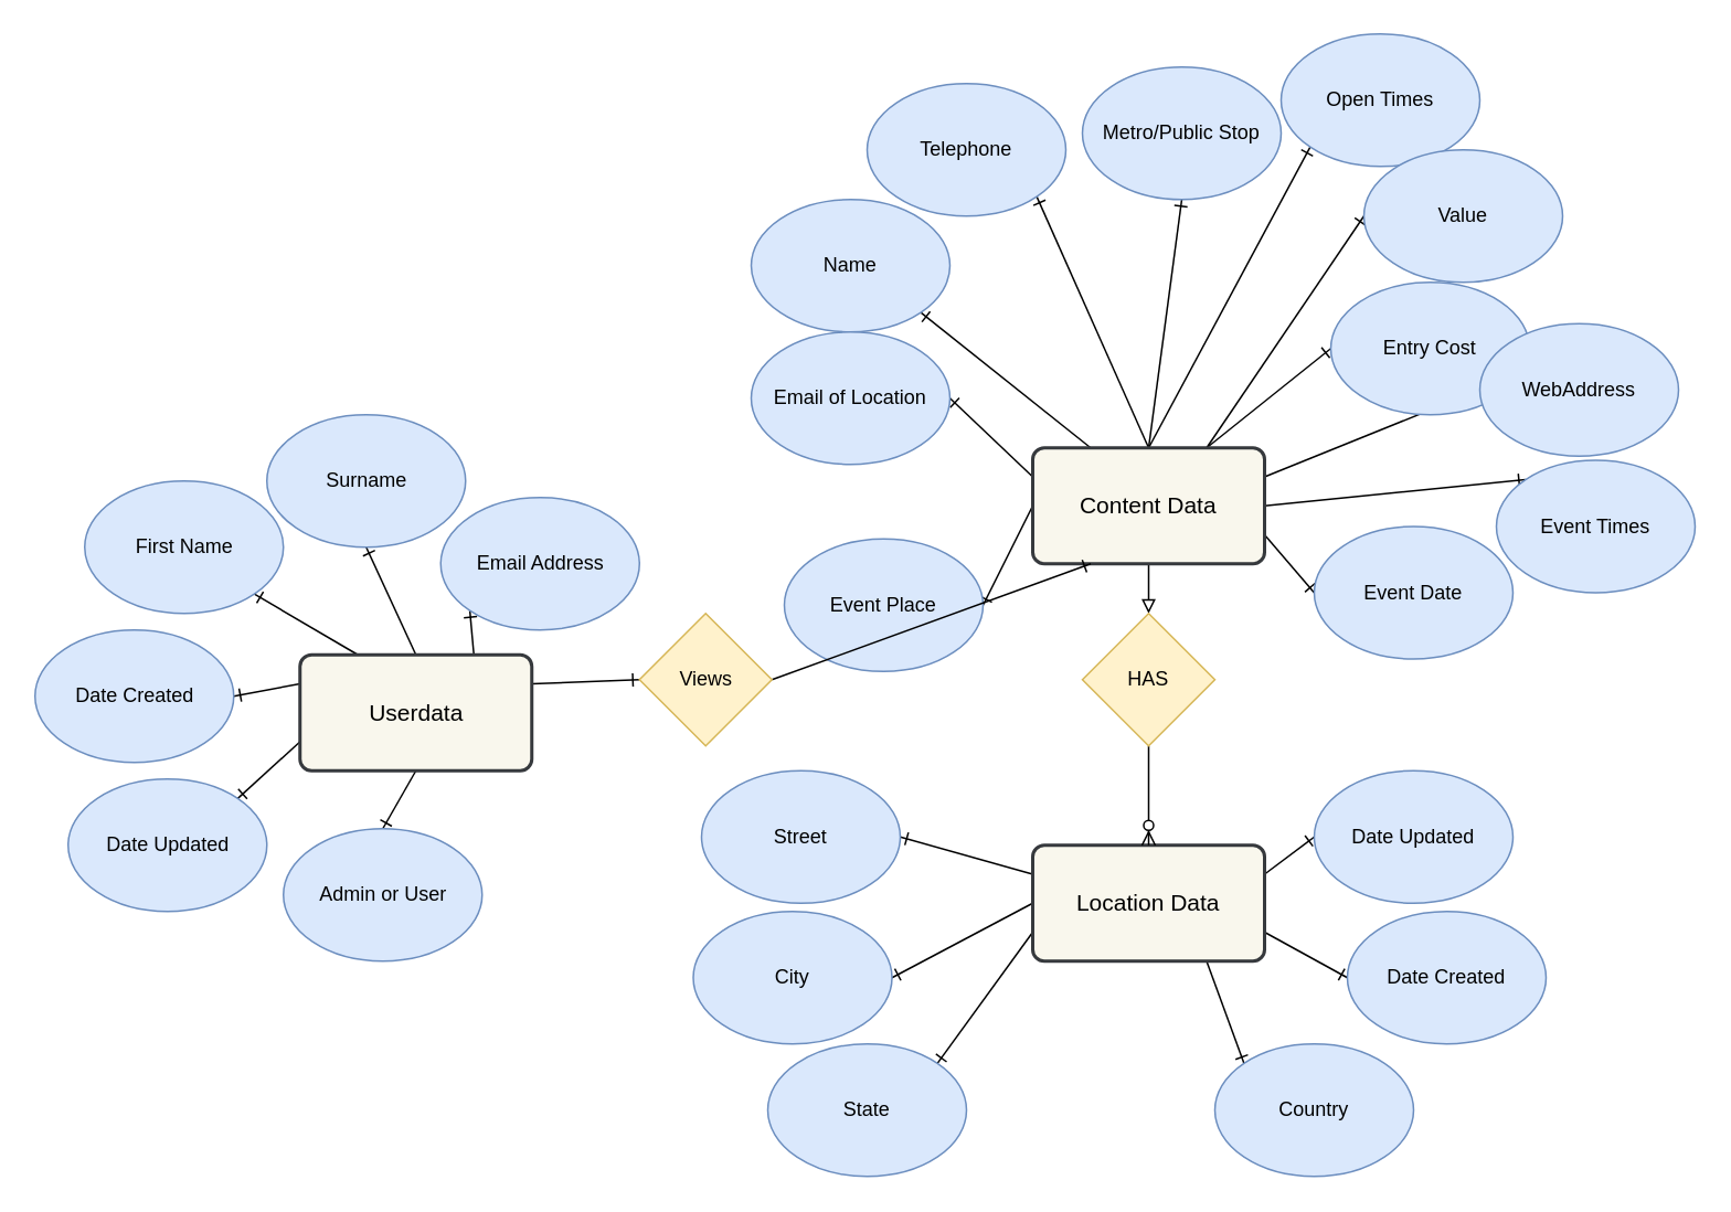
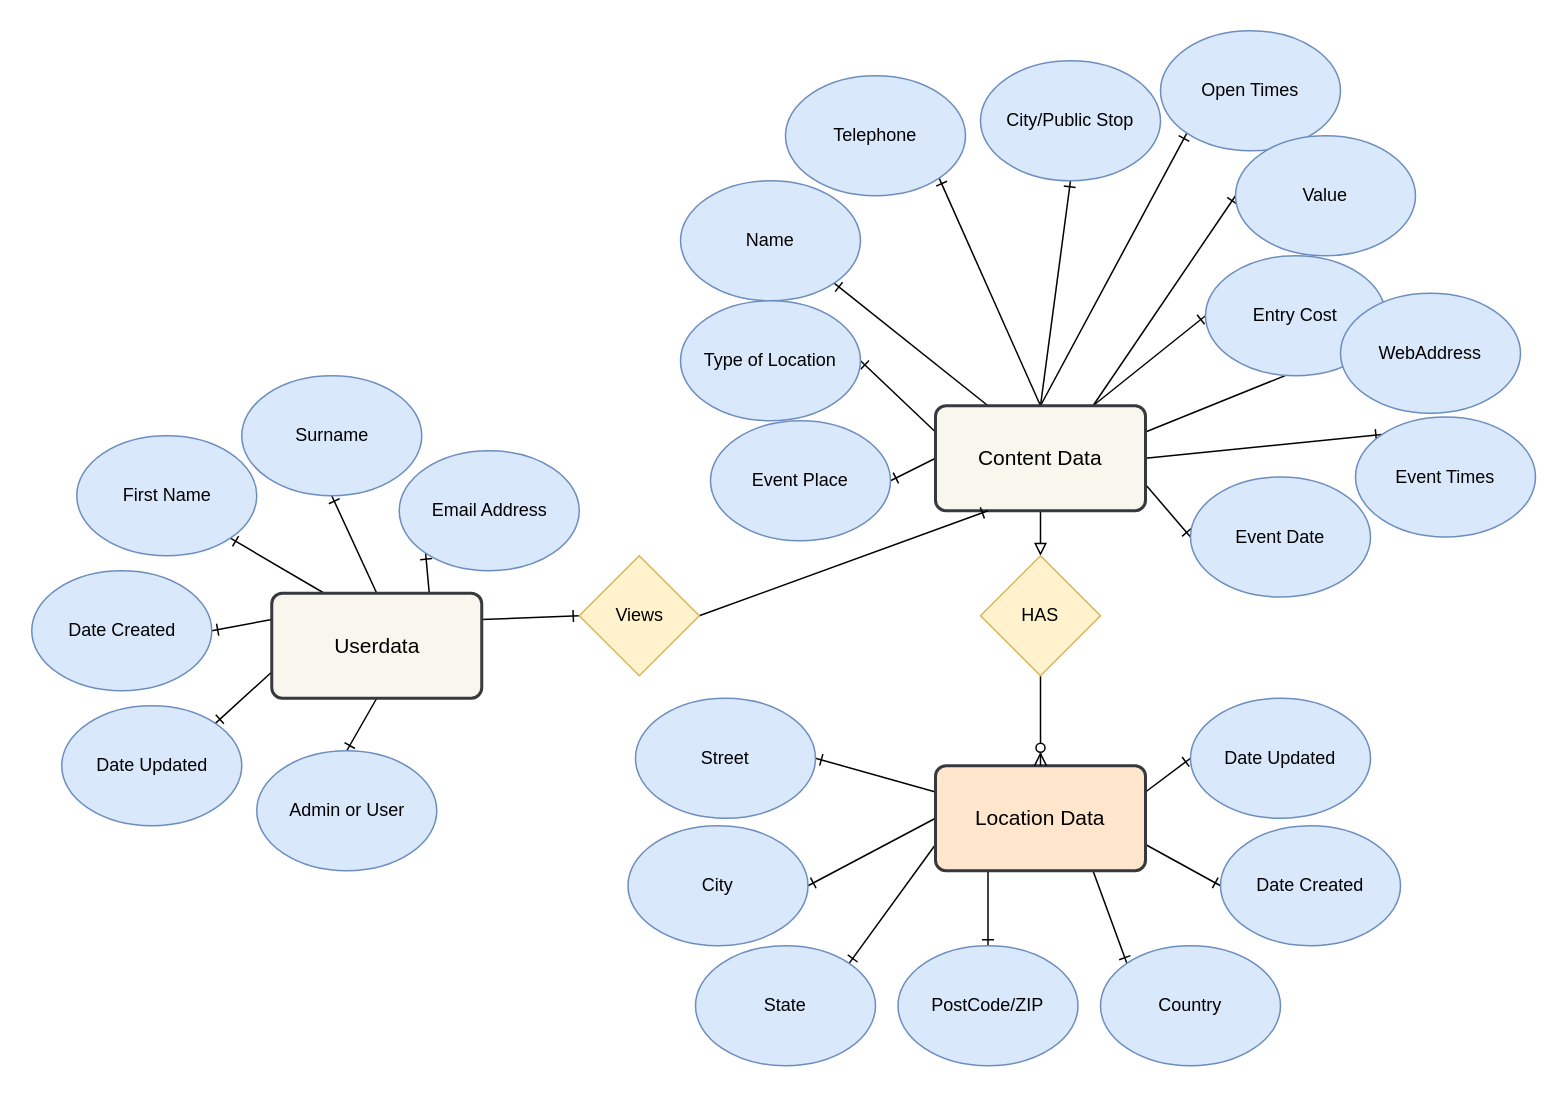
  <mxCell id="0" />
  <mxCell id="1" parent="0" />
  <mxCell id="2" style="edgeStyle=none;rounded=0;orthogonalLoop=1;jettySize=auto;html=1;exitX=0.5;exitY=1;exitDx=0;exitDy=0;entryX=0.5;entryY=0;entryDx=0;entryDy=0;endArrow=block;endFill=0;" edge="1" parent="1" source="14" target="45"><mxGeometry relative="1" as="geometry" /></mxCell>
  <mxCell id="3" style="edgeStyle=none;rounded=0;orthogonalLoop=1;jettySize=auto;html=1;exitX=0;exitY=0.5;exitDx=0;exitDy=0;entryX=1;entryY=0.5;entryDx=0;entryDy=0;endArrow=ERone;endFill=0;" edge="1" parent="1" source="14" target="56"><mxGeometry relative="1" as="geometry" /></mxCell>
  <mxCell id="4" style="edgeStyle=none;rounded=0;orthogonalLoop=1;jettySize=auto;html=1;exitX=0;exitY=0.25;exitDx=0;exitDy=0;entryX=1;entryY=0.5;entryDx=0;entryDy=0;endArrow=ERone;endFill=0;" edge="1" parent="1" source="14" target="53"><mxGeometry relative="1" as="geometry" /></mxCell>
  <mxCell id="5" style="edgeStyle=none;rounded=0;orthogonalLoop=1;jettySize=auto;html=1;exitX=0.25;exitY=0;exitDx=0;exitDy=0;entryX=1;entryY=1;entryDx=0;entryDy=0;endArrow=ERone;endFill=0;" edge="1" parent="1" source="14" target="50"><mxGeometry relative="1" as="geometry" /></mxCell>
  <mxCell id="6" style="edgeStyle=none;rounded=0;orthogonalLoop=1;jettySize=auto;html=1;exitX=0.5;exitY=0;exitDx=0;exitDy=0;entryX=1;entryY=1;entryDx=0;entryDy=0;endArrow=ERone;endFill=0;" edge="1" parent="1" source="14" target="49"><mxGeometry relative="1" as="geometry" /></mxCell>
  <mxCell id="7" style="edgeStyle=none;rounded=0;orthogonalLoop=1;jettySize=auto;html=1;exitX=0.5;exitY=0;exitDx=0;exitDy=0;entryX=0.5;entryY=1;entryDx=0;entryDy=0;endArrow=ERone;endFill=0;" edge="1" parent="1" source="14" target="48"><mxGeometry relative="1" as="geometry" /></mxCell>
  <mxCell id="8" style="edgeStyle=none;rounded=0;orthogonalLoop=1;jettySize=auto;html=1;exitX=0.5;exitY=0;exitDx=0;exitDy=0;entryX=0;entryY=1;entryDx=0;entryDy=0;endArrow=ERone;endFill=0;" edge="1" parent="1" source="14" target="47"><mxGeometry relative="1" as="geometry" /></mxCell>
  <mxCell id="9" style="edgeStyle=none;rounded=0;orthogonalLoop=1;jettySize=auto;html=1;exitX=0.75;exitY=0;exitDx=0;exitDy=0;entryX=0;entryY=0.5;entryDx=0;entryDy=0;endArrow=ERone;endFill=0;" edge="1" parent="1" source="14" target="52"><mxGeometry relative="1" as="geometry" /></mxCell>
  <mxCell id="10" style="edgeStyle=none;rounded=0;orthogonalLoop=1;jettySize=auto;html=1;exitX=0.75;exitY=0;exitDx=0;exitDy=0;entryX=0;entryY=0.5;entryDx=0;entryDy=0;endArrow=ERone;endFill=0;" edge="1" parent="1" source="14" target="46"><mxGeometry relative="1" as="geometry" /></mxCell>
  <mxCell id="11" style="edgeStyle=none;rounded=0;orthogonalLoop=1;jettySize=auto;html=1;exitX=1;exitY=0.25;exitDx=0;exitDy=0;entryX=0;entryY=0.5;entryDx=0;entryDy=0;endArrow=ERone;endFill=0;" edge="1" parent="1" source="14" target="51"><mxGeometry relative="1" as="geometry" /></mxCell>
  <mxCell id="12" style="edgeStyle=none;rounded=0;orthogonalLoop=1;jettySize=auto;html=1;exitX=1;exitY=0.5;exitDx=0;exitDy=0;entryX=0;entryY=0;entryDx=0;entryDy=0;endArrow=ERone;endFill=0;" edge="1" parent="1" source="14" target="55"><mxGeometry relative="1" as="geometry" /></mxCell>
  <mxCell id="13" style="edgeStyle=none;rounded=0;orthogonalLoop=1;jettySize=auto;html=1;exitX=1;exitY=0.75;exitDx=0;exitDy=0;entryX=0;entryY=0.5;entryDx=0;entryDy=0;endArrow=ERone;endFill=0;" edge="1" parent="1" source="14" target="54"><mxGeometry relative="1" as="geometry" /></mxCell>
  <mxCell id="14" value="Content Data" style="strokeWidth=2;rounded=1;arcSize=10;whiteSpace=wrap;html=1;align=center;fontSize=14;fillColor=#f9f7ed;strokeColor=#36393d;" vertex="1" parent="1"><mxGeometry x="623" y="270" width="140" height="70" as="geometry" /></mxCell>
  <mxCell id="15" style="edgeStyle=none;rounded=0;orthogonalLoop=1;jettySize=auto;html=1;exitX=0.5;exitY=1;exitDx=0;exitDy=0;entryX=0.5;entryY=0;entryDx=0;entryDy=0;endArrow=ERone;endFill=0;" edge="1" parent="1" source="22" target="36"><mxGeometry relative="1" as="geometry" /></mxCell>
  <mxCell id="16" style="edgeStyle=none;rounded=0;orthogonalLoop=1;jettySize=auto;html=1;exitX=0;exitY=0.75;exitDx=0;exitDy=0;entryX=1;entryY=0;entryDx=0;entryDy=0;endArrow=ERone;endFill=0;" edge="1" parent="1" source="22" target="35"><mxGeometry relative="1" as="geometry" /></mxCell>
  <mxCell id="17" style="edgeStyle=none;rounded=0;orthogonalLoop=1;jettySize=auto;html=1;exitX=0;exitY=0.25;exitDx=0;exitDy=0;entryX=1;entryY=0.5;entryDx=0;entryDy=0;endArrow=ERone;endFill=0;" edge="1" parent="1" source="22" target="34"><mxGeometry relative="1" as="geometry" /></mxCell>
  <mxCell id="18" style="edgeStyle=none;rounded=0;orthogonalLoop=1;jettySize=auto;html=1;exitX=0.25;exitY=0;exitDx=0;exitDy=0;entryX=1;entryY=1;entryDx=0;entryDy=0;endArrow=ERone;endFill=0;" edge="1" parent="1" source="22" target="31"><mxGeometry relative="1" as="geometry" /></mxCell>
  <mxCell id="19" style="edgeStyle=none;rounded=0;orthogonalLoop=1;jettySize=auto;html=1;exitX=0.5;exitY=0;exitDx=0;exitDy=0;entryX=0.5;entryY=1;entryDx=0;entryDy=0;endArrow=ERone;endFill=0;" edge="1" parent="1" source="22" target="32"><mxGeometry relative="1" as="geometry" /></mxCell>
  <mxCell id="20" style="edgeStyle=none;rounded=0;orthogonalLoop=1;jettySize=auto;html=1;exitX=0.75;exitY=0;exitDx=0;exitDy=0;entryX=0;entryY=1;entryDx=0;entryDy=0;endArrow=ERone;endFill=0;" edge="1" parent="1" source="22" target="33"><mxGeometry relative="1" as="geometry" /></mxCell>
  <mxCell id="21" style="edgeStyle=none;rounded=0;orthogonalLoop=1;jettySize=auto;html=1;exitX=1;exitY=0.25;exitDx=0;exitDy=0;entryX=0;entryY=0.5;entryDx=0;entryDy=0;endArrow=ERone;endFill=0;" edge="1" parent="1" source="22" target="58"><mxGeometry relative="1" as="geometry" /></mxCell>
  <mxCell id="22" value="Userdata" style="strokeWidth=2;rounded=1;arcSize=10;whiteSpace=wrap;html=1;align=center;fontSize=14;fillColor=#f9f7ed;strokeColor=#36393d;" vertex="1" parent="1"><mxGeometry x="180.5" y="395" width="140" height="70" as="geometry" /></mxCell>
  <mxCell id="23" style="rounded=0;orthogonalLoop=1;jettySize=auto;html=1;exitX=0;exitY=0.25;exitDx=0;exitDy=0;entryX=1;entryY=0.5;entryDx=0;entryDy=0;endArrow=ERone;endFill=0;" edge="1" parent="1" source="30" target="37"><mxGeometry relative="1" as="geometry" /></mxCell>
  <mxCell id="24" style="edgeStyle=none;rounded=0;orthogonalLoop=1;jettySize=auto;html=1;exitX=0;exitY=0.5;exitDx=0;exitDy=0;entryX=1;entryY=0.5;entryDx=0;entryDy=0;endArrow=ERone;endFill=0;" edge="1" parent="1" source="30" target="38"><mxGeometry relative="1" as="geometry" /></mxCell>
  <mxCell id="25" style="edgeStyle=none;rounded=0;orthogonalLoop=1;jettySize=auto;html=1;exitX=0;exitY=0.75;exitDx=0;exitDy=0;entryX=1;entryY=0;entryDx=0;entryDy=0;endArrow=ERone;endFill=0;" edge="1" parent="1" source="30" target="40"><mxGeometry relative="1" as="geometry" /></mxCell>
+ <mxCell id="26" style="edgeStyle=none;rounded=0;orthogonalLoop=1;jettySize=auto;html=1;exitX=0.25;exitY=1;exitDx=0;exitDy=0;entryX=0.5;entryY=0;entryDx=0;entryDy=0;endArrow=ERone;endFill=0;" edge="1" parent="1" source="30" target="39"><mxGeometry relative="1" as="geometry" /></mxCell>
  <mxCell id="27" style="edgeStyle=none;rounded=0;orthogonalLoop=1;jettySize=auto;html=1;exitX=0.75;exitY=1;exitDx=0;exitDy=0;entryX=0;entryY=0;entryDx=0;entryDy=0;endArrow=ERone;endFill=0;" edge="1" parent="1" source="30" target="41"><mxGeometry relative="1" as="geometry" /></mxCell>
  <mxCell id="28" style="edgeStyle=none;rounded=0;orthogonalLoop=1;jettySize=auto;html=1;exitX=1;exitY=0.75;exitDx=0;exitDy=0;entryX=0;entryY=0.5;entryDx=0;entryDy=0;endArrow=ERone;endFill=0;" edge="1" parent="1" source="30" target="42"><mxGeometry relative="1" as="geometry" /></mxCell>
  <mxCell id="29" style="edgeStyle=none;rounded=0;orthogonalLoop=1;jettySize=auto;html=1;exitX=1;exitY=0.25;exitDx=0;exitDy=0;entryX=0;entryY=0.5;entryDx=0;entryDy=0;endArrow=ERone;endFill=0;" edge="1" parent="1" source="30" target="43"><mxGeometry relative="1" as="geometry" /></mxCell>
- <mxCell id="30" value="Location Data" style="strokeWidth=2;rounded=1;arcSize=10;whiteSpace=wrap;html=1;align=center;fontSize=14;fillColor=#f9f7ed;strokeColor=#36393d;" vertex="1" parent="1"><mxGeometry x="623" y="510" width="140" height="70" as="geometry" /></mxCell>
+ <mxCell id="30" value="Location Data" style="strokeWidth=2;rounded=1;arcSize=10;whiteSpace=wrap;html=1;align=center;fontSize=14;fillColor=#ffe6cc;strokeColor=#36393d;" vertex="1" parent="1"><mxGeometry x="623" y="510" width="140" height="70" as="geometry" /></mxCell>
  <mxCell id="31" value="First Name" style="ellipse;whiteSpace=wrap;html=1;fillColor=#dae8fc;strokeColor=#6c8ebf;" vertex="1" parent="1"><mxGeometry x="50.5" y="290" width="120" height="80" as="geometry" /></mxCell>
  <mxCell id="32" value="Surname" style="ellipse;whiteSpace=wrap;html=1;fillColor=#dae8fc;strokeColor=#6c8ebf;" vertex="1" parent="1"><mxGeometry x="160.5" y="250" width="120" height="80" as="geometry" /></mxCell>
  <mxCell id="33" value="Email Address" style="ellipse;whiteSpace=wrap;html=1;fillColor=#dae8fc;strokeColor=#6c8ebf;" vertex="1" parent="1"><mxGeometry x="265.5" y="300" width="120" height="80" as="geometry" /></mxCell>
  <mxCell id="34" value="Date Created" style="ellipse;whiteSpace=wrap;html=1;fillColor=#dae8fc;strokeColor=#6c8ebf;" vertex="1" parent="1"><mxGeometry x="20.5" y="380" width="120" height="80" as="geometry" /></mxCell>
  <mxCell id="35" value="Date Updated" style="ellipse;whiteSpace=wrap;html=1;fillColor=#dae8fc;strokeColor=#6c8ebf;" vertex="1" parent="1"><mxGeometry x="40.5" y="470" width="120" height="80" as="geometry" /></mxCell>
  <mxCell id="36" value="Admin or User" style="ellipse;whiteSpace=wrap;html=1;fillColor=#dae8fc;strokeColor=#6c8ebf;" vertex="1" parent="1"><mxGeometry x="170.5" y="500" width="120" height="80" as="geometry" /></mxCell>
  <mxCell id="37" value="Street" style="ellipse;whiteSpace=wrap;html=1;fillColor=#dae8fc;strokeColor=#6c8ebf;" vertex="1" parent="1"><mxGeometry x="423" y="465" width="120" height="80" as="geometry" /></mxCell>
  <mxCell id="38" value="City" style="ellipse;whiteSpace=wrap;html=1;fillColor=#dae8fc;strokeColor=#6c8ebf;" vertex="1" parent="1"><mxGeometry x="418" y="550" width="120" height="80" as="geometry" /></mxCell>
+ <mxCell id="39" value="PostCode/ZIP" style="ellipse;whiteSpace=wrap;html=1;fillColor=#dae8fc;strokeColor=#6c8ebf;" vertex="1" parent="1"><mxGeometry x="598" y="630" width="120" height="80" as="geometry" /></mxCell>
  <mxCell id="40" value="State" style="ellipse;whiteSpace=wrap;html=1;fillColor=#dae8fc;strokeColor=#6c8ebf;" vertex="1" parent="1"><mxGeometry x="463" y="630" width="120" height="80" as="geometry" /></mxCell>
  <mxCell id="41" value="Country" style="ellipse;whiteSpace=wrap;html=1;fillColor=#dae8fc;strokeColor=#6c8ebf;" vertex="1" parent="1"><mxGeometry x="733" y="630" width="120" height="80" as="geometry" /></mxCell>
  <mxCell id="42" value="Date Created" style="ellipse;whiteSpace=wrap;html=1;fillColor=#dae8fc;strokeColor=#6c8ebf;" vertex="1" parent="1"><mxGeometry x="813" y="550" width="120" height="80" as="geometry" /></mxCell>
  <mxCell id="43" value="Date Updated" style="ellipse;whiteSpace=wrap;html=1;fillColor=#dae8fc;strokeColor=#6c8ebf;" vertex="1" parent="1"><mxGeometry x="793" y="465" width="120" height="80" as="geometry" /></mxCell>
  <mxCell id="44" style="edgeStyle=none;rounded=0;orthogonalLoop=1;jettySize=auto;html=1;exitX=0.5;exitY=1;exitDx=0;exitDy=0;entryX=0.5;entryY=0;entryDx=0;entryDy=0;endArrow=ERzeroToMany;endFill=1;" edge="1" parent="1" source="45" target="30"><mxGeometry relative="1" as="geometry" /></mxCell>
  <mxCell id="45" value="HAS" style="rhombus;whiteSpace=wrap;html=1;fillColor=#fff2cc;strokeColor=#d6b656;" vertex="1" parent="1"><mxGeometry x="653" y="370" width="80" height="80" as="geometry" /></mxCell>
  <mxCell id="46" value="Entry Cost" style="ellipse;whiteSpace=wrap;html=1;fillColor=#dae8fc;strokeColor=#6c8ebf;" vertex="1" parent="1"><mxGeometry x="803" y="170" width="120" height="80" as="geometry" /></mxCell>
  <mxCell id="47" value="Open Times" style="ellipse;whiteSpace=wrap;html=1;fillColor=#dae8fc;strokeColor=#6c8ebf;" vertex="1" parent="1"><mxGeometry x="773" y="20" width="120" height="80" as="geometry" /></mxCell>
- <mxCell id="48" value="Metro/Public Stop" style="ellipse;whiteSpace=wrap;html=1;fillColor=#dae8fc;strokeColor=#6c8ebf;" vertex="1" parent="1"><mxGeometry x="653" y="40" width="120" height="80" as="geometry" /></mxCell>
+ <mxCell id="48" value="City/Public Stop" style="ellipse;whiteSpace=wrap;html=1;fillColor=#dae8fc;strokeColor=#6c8ebf;" vertex="1" parent="1"><mxGeometry x="653" y="40" width="120" height="80" as="geometry" /></mxCell>
  <mxCell id="49" value="Telephone" style="ellipse;whiteSpace=wrap;html=1;fillColor=#dae8fc;strokeColor=#6c8ebf;" vertex="1" parent="1"><mxGeometry x="523" y="50" width="120" height="80" as="geometry" /></mxCell>
  <mxCell id="50" value="Name" style="ellipse;whiteSpace=wrap;html=1;fillColor=#dae8fc;strokeColor=#6c8ebf;" vertex="1" parent="1"><mxGeometry x="453" y="120" width="120" height="80" as="geometry" /></mxCell>
  <mxCell id="51" value="WebAddress" style="ellipse;whiteSpace=wrap;html=1;fillColor=#dae8fc;strokeColor=#6c8ebf;" vertex="1" parent="1"><mxGeometry x="893" y="195" width="120" height="80" as="geometry" /></mxCell>
  <mxCell id="52" value="&lt;div&gt;Value&lt;/div&gt;" style="ellipse;whiteSpace=wrap;html=1;fillColor=#dae8fc;strokeColor=#6c8ebf;" vertex="1" parent="1"><mxGeometry x="823" y="90" width="120" height="80" as="geometry" /></mxCell>
- <mxCell id="53" value="Email of Location" style="ellipse;whiteSpace=wrap;html=1;fillColor=#dae8fc;strokeColor=#6c8ebf;" vertex="1" parent="1"><mxGeometry x="453" y="200" width="120" height="80" as="geometry" /></mxCell>
+ <mxCell id="53" value="Type of Location" style="ellipse;whiteSpace=wrap;html=1;fillColor=#dae8fc;strokeColor=#6c8ebf;" vertex="1" parent="1"><mxGeometry x="453" y="200" width="120" height="80" as="geometry" /></mxCell>
  <mxCell id="54" value="Event Date" style="ellipse;whiteSpace=wrap;html=1;fillColor=#dae8fc;strokeColor=#6c8ebf;" vertex="1" parent="1"><mxGeometry x="793" y="317.5" width="120" height="80" as="geometry" /></mxCell>
  <mxCell id="55" value="Event Times" style="ellipse;whiteSpace=wrap;html=1;fillColor=#dae8fc;strokeColor=#6c8ebf;" vertex="1" parent="1"><mxGeometry x="903" y="277.5" width="120" height="80" as="geometry" /></mxCell>
- <mxCell id="56" value="Event Place" style="ellipse;whiteSpace=wrap;html=1;fillColor=#dae8fc;strokeColor=#6c8ebf;" vertex="1" parent="1"><mxGeometry x="473" y="325" width="120" height="80" as="geometry" /></mxCell>
+ <mxCell id="56" value="Event Place" style="ellipse;whiteSpace=wrap;html=1;fillColor=#dae8fc;strokeColor=#6c8ebf;" vertex="1" parent="1"><mxGeometry x="473" y="280" width="120" height="80" as="geometry" /></mxCell>
  <mxCell id="57" style="edgeStyle=none;rounded=0;orthogonalLoop=1;jettySize=auto;html=1;exitX=1;exitY=0.5;exitDx=0;exitDy=0;entryX=0.25;entryY=1;entryDx=0;entryDy=0;endArrow=ERone;endFill=0;" edge="1" parent="1" source="58" target="14"><mxGeometry relative="1" as="geometry" /></mxCell>
  <mxCell id="58" value="Views" style="rhombus;whiteSpace=wrap;html=1;fillColor=#fff2cc;strokeColor=#d6b656;" vertex="1" parent="1"><mxGeometry x="385.5" y="370" width="80" height="80" as="geometry" /></mxCell>
